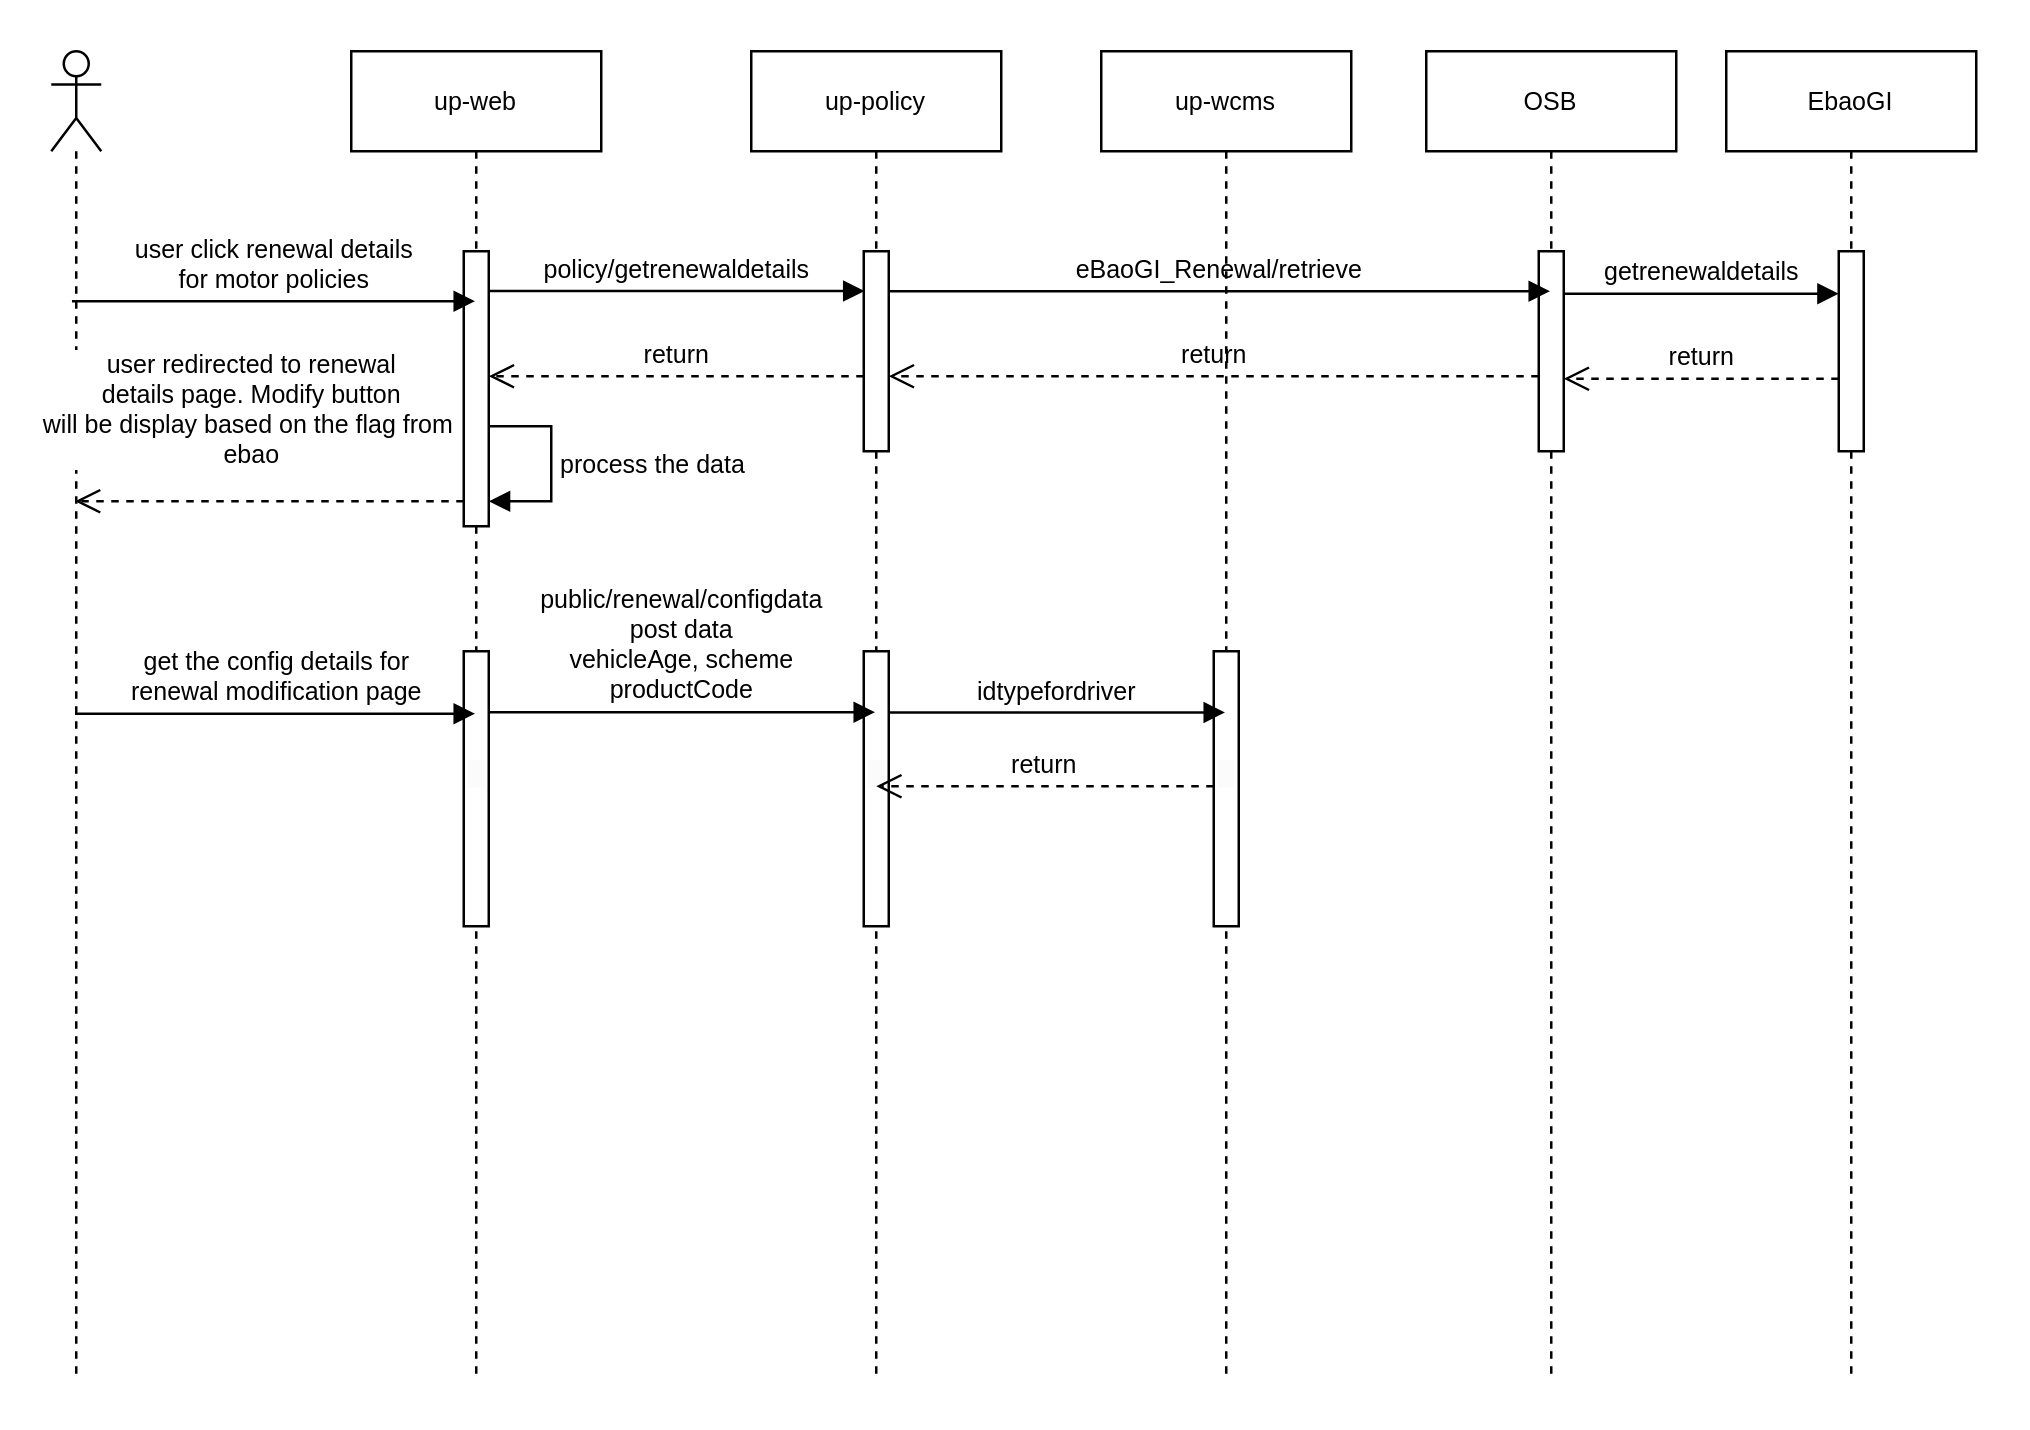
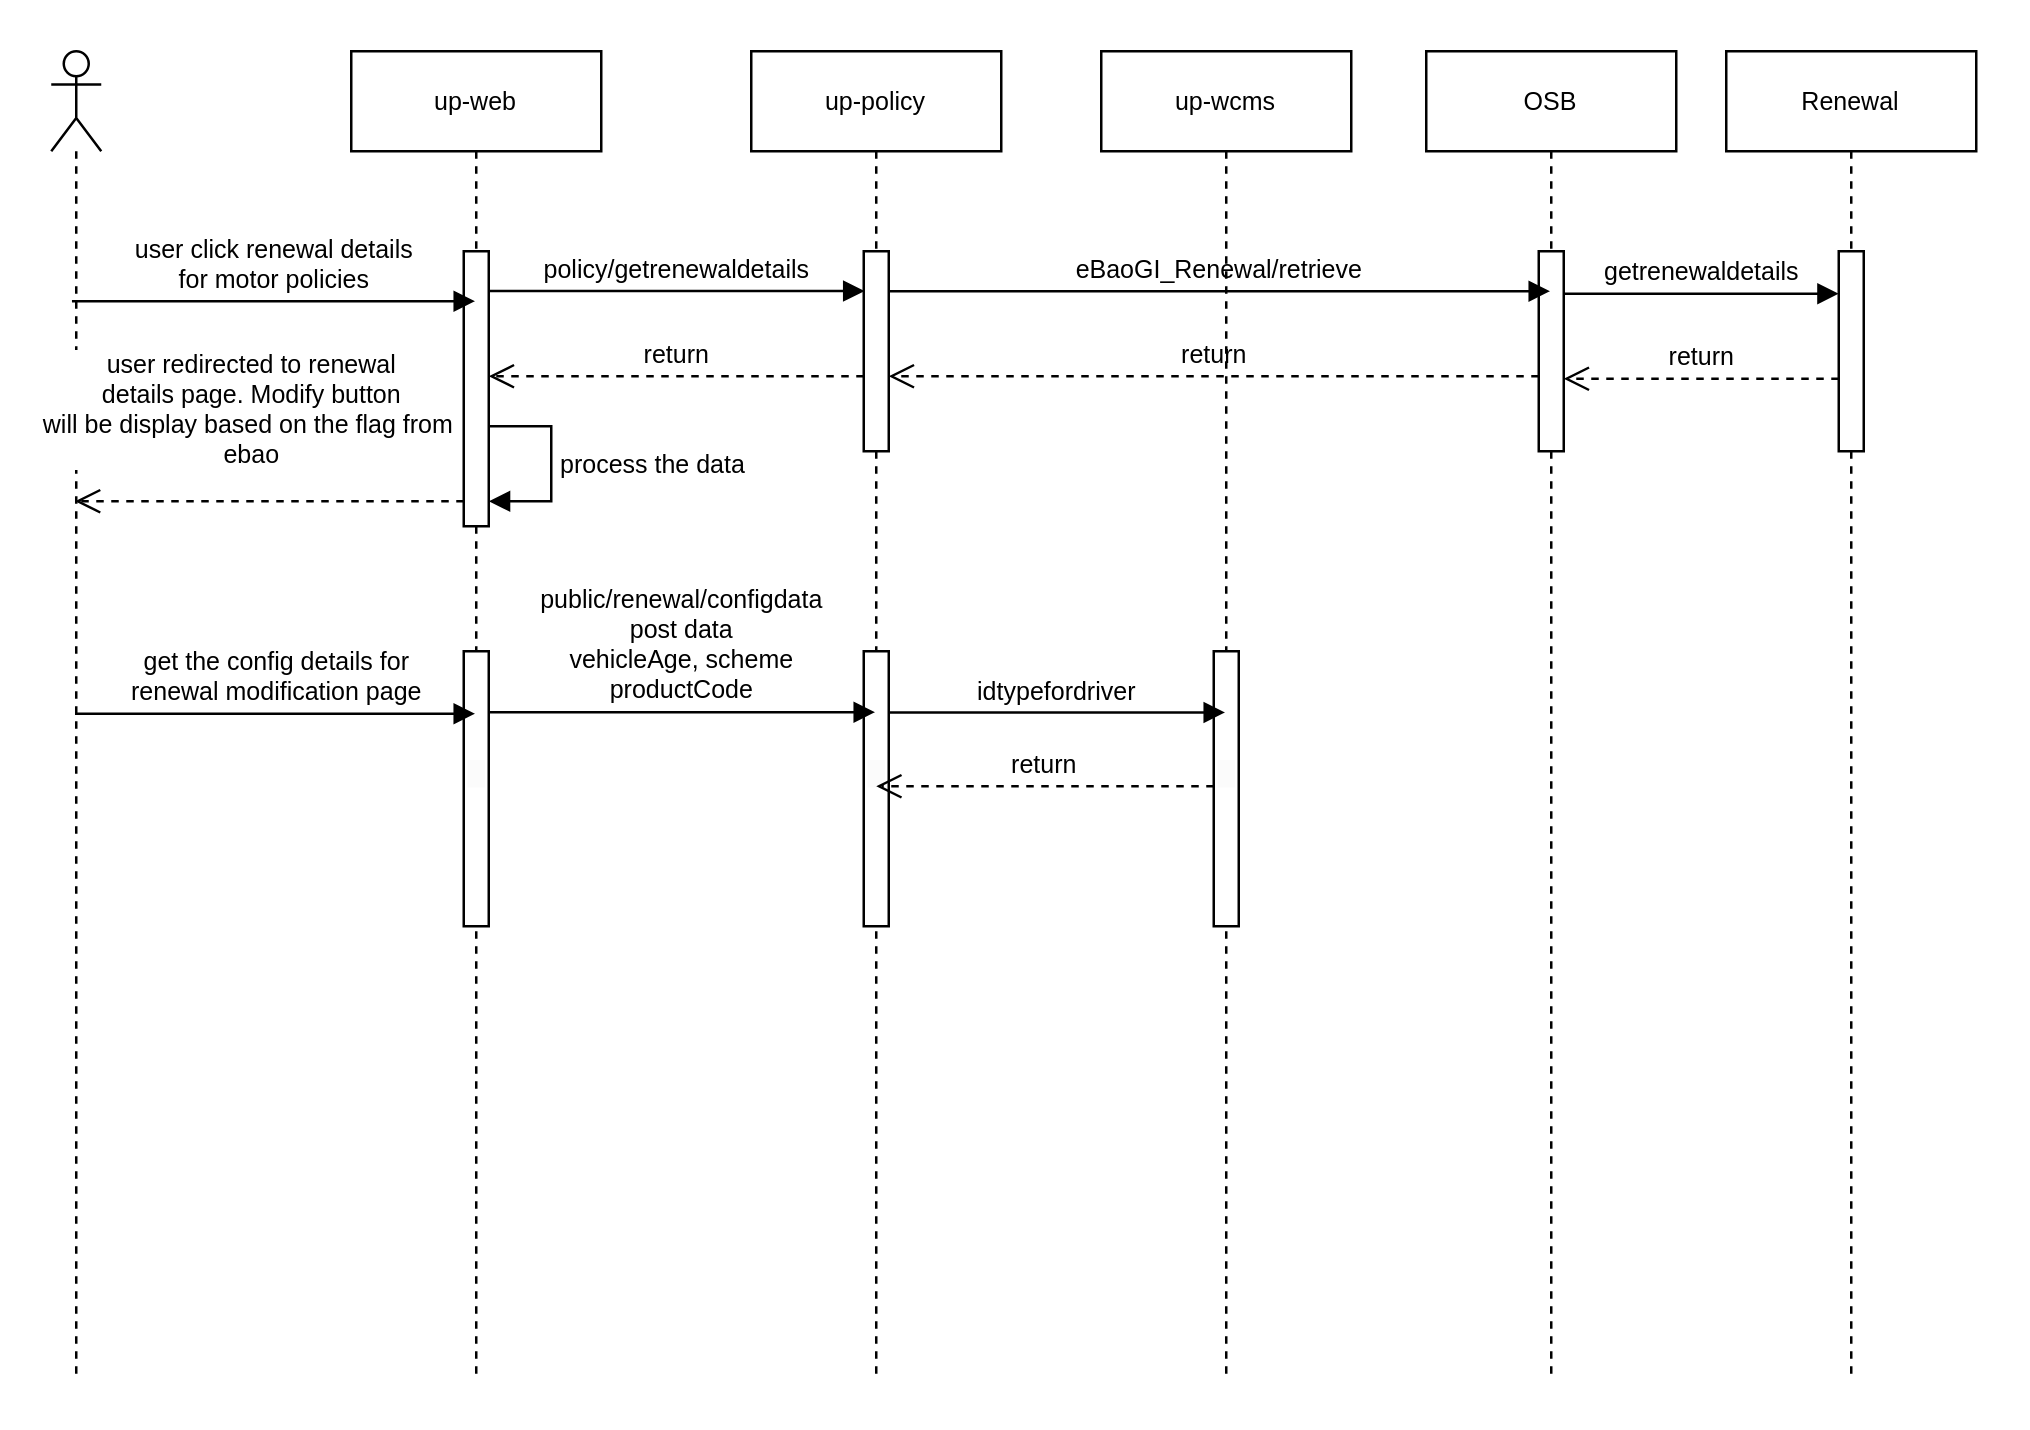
  <mxCell id="0" />
  <mxCell id="1" parent="0" />
  <mxCell id="2" value="" style="shape=umlLifeline;perimeter=lifelinePerimeter;whiteSpace=wrap;html=1;container=1;dropTarget=0;collapsible=0;recursiveResize=0;outlineConnect=0;portConstraint=eastwest;newEdgeStyle={&quot;curved&quot;:0,&quot;rounded&quot;:0};participant=umlActor;fontSize=10;" parent="1" vertex="1"><mxGeometry x="20" y="20" width="20" height="530" as="geometry" /></mxCell>
  <mxCell id="3" value="OSB" style="shape=umlLifeline;perimeter=lifelinePerimeter;whiteSpace=wrap;html=1;container=1;dropTarget=0;collapsible=0;recursiveResize=0;outlineConnect=0;portConstraint=eastwest;newEdgeStyle={&quot;curved&quot;:0,&quot;rounded&quot;:0};fontSize=10;" parent="1" vertex="1"><mxGeometry x="570" y="20" width="100" height="530" as="geometry" /></mxCell>
  <mxCell id="4" value="" style="html=1;points=[[0,0,0,0,5],[0,1,0,0,-5],[1,0,0,0,5],[1,1,0,0,-5]];perimeter=orthogonalPerimeter;outlineConnect=0;targetShapes=umlLifeline;portConstraint=eastwest;newEdgeStyle={&quot;curved&quot;:0,&quot;rounded&quot;:0};fontSize=10;" parent="3" vertex="1"><mxGeometry x="45" y="80" width="10" height="80" as="geometry" /></mxCell>
- <mxCell id="5" value="EbaoGI" style="shape=umlLifeline;perimeter=lifelinePerimeter;whiteSpace=wrap;html=1;container=1;dropTarget=0;collapsible=0;recursiveResize=0;outlineConnect=0;portConstraint=eastwest;newEdgeStyle={&quot;curved&quot;:0,&quot;rounded&quot;:0};fontSize=10;" parent="1" vertex="1"><mxGeometry x="690" y="20" width="100" height="530" as="geometry" /></mxCell>
+ <mxCell id="5" value="Renewal" style="shape=umlLifeline;perimeter=lifelinePerimeter;whiteSpace=wrap;html=1;container=1;dropTarget=0;collapsible=0;recursiveResize=0;outlineConnect=0;portConstraint=eastwest;newEdgeStyle={&quot;curved&quot;:0,&quot;rounded&quot;:0};fontSize=10;" parent="1" vertex="1"><mxGeometry x="690" y="20" width="100" height="530" as="geometry" /></mxCell>
  <mxCell id="6" value="" style="html=1;points=[[0,0,0,0,5],[0,1,0,0,-5],[1,0,0,0,5],[1,1,0,0,-5]];perimeter=orthogonalPerimeter;outlineConnect=0;targetShapes=umlLifeline;portConstraint=eastwest;newEdgeStyle={&quot;curved&quot;:0,&quot;rounded&quot;:0};fontSize=10;" parent="5" vertex="1"><mxGeometry x="45" y="80" width="10" height="80" as="geometry" /></mxCell>
  <mxCell id="7" value="up-web" style="shape=umlLifeline;perimeter=lifelinePerimeter;whiteSpace=wrap;html=1;container=1;dropTarget=0;collapsible=0;recursiveResize=0;outlineConnect=0;portConstraint=eastwest;newEdgeStyle={&quot;curved&quot;:0,&quot;rounded&quot;:0};fontSize=10;" parent="1" vertex="1"><mxGeometry x="140" y="20" width="100" height="530" as="geometry" /></mxCell>
  <mxCell id="8" value="" style="html=1;points=[[0,0,0,0,5],[0,1,0,0,-5],[1,0,0,0,5],[1,1,0,0,-5]];perimeter=orthogonalPerimeter;outlineConnect=0;targetShapes=umlLifeline;portConstraint=eastwest;newEdgeStyle={&quot;curved&quot;:0,&quot;rounded&quot;:0};fontSize=10;" parent="7" vertex="1"><mxGeometry x="45" y="80" width="10" height="110" as="geometry" /></mxCell>
  <mxCell id="9" value="process the data" style="html=1;align=left;spacingLeft=2;endArrow=block;rounded=0;edgeStyle=orthogonalEdgeStyle;curved=0;rounded=0;fontSize=10;" parent="7" source="8" target="8" edge="1"><mxGeometry relative="1" as="geometry"><mxPoint x="90" y="150" as="sourcePoint" /><Array as="points"><mxPoint x="80" y="150" /><mxPoint x="80" y="180" /></Array><mxPoint x="95" y="180" as="targetPoint" /></mxGeometry></mxCell>
  <mxCell id="10" value="&#10;&lt;span style=&quot;color: rgba(0, 0, 0, 0); font-family: monospace; font-size: 10px; font-style: normal; font-variant-ligatures: normal; font-variant-caps: normal; font-weight: 400; letter-spacing: normal; orphans: 2; text-align: start; text-indent: 0px; text-transform: none; widows: 2; word-spacing: 0px; -webkit-text-stroke-width: 0px; background-color: rgb(251, 251, 251); text-decoration-thickness: initial; text-decoration-style: initial; text-decoration-color: initial; float: none; display: inline !important;&quot;&gt;&amp;nbsp;&lt;/span&gt;&#10;&#10;" style="html=1;points=[[0,0,0,0,5],[0,1,0,0,-5],[1,0,0,0,5],[1,1,0,0,-5]];perimeter=orthogonalPerimeter;outlineConnect=0;targetShapes=umlLifeline;portConstraint=eastwest;newEdgeStyle={&quot;curved&quot;:0,&quot;rounded&quot;:0};fontSize=10;" parent="7" vertex="1"><mxGeometry x="45" y="240" width="10" height="110" as="geometry" /></mxCell>
  <mxCell id="11" value="up-policy" style="shape=umlLifeline;perimeter=lifelinePerimeter;whiteSpace=wrap;html=1;container=1;dropTarget=0;collapsible=0;recursiveResize=0;outlineConnect=0;portConstraint=eastwest;newEdgeStyle={&quot;curved&quot;:0,&quot;rounded&quot;:0};fontSize=10;" parent="1" vertex="1"><mxGeometry x="300" y="20" width="100" height="530" as="geometry" /></mxCell>
  <mxCell id="12" value="" style="html=1;points=[[0,0,0,0,5],[0,1,0,0,-5],[1,0,0,0,5],[1,1,0,0,-5]];perimeter=orthogonalPerimeter;outlineConnect=0;targetShapes=umlLifeline;portConstraint=eastwest;newEdgeStyle={&quot;curved&quot;:0,&quot;rounded&quot;:0};fontSize=10;" parent="11" vertex="1"><mxGeometry x="45" y="80" width="10" height="80" as="geometry" /></mxCell>
  <mxCell id="13" value="&#10;&lt;span style=&quot;color: rgba(0, 0, 0, 0); font-family: monospace; font-size: 10px; font-style: normal; font-variant-ligatures: normal; font-variant-caps: normal; font-weight: 400; letter-spacing: normal; orphans: 2; text-align: start; text-indent: 0px; text-transform: none; widows: 2; word-spacing: 0px; -webkit-text-stroke-width: 0px; background-color: rgb(251, 251, 251); text-decoration-thickness: initial; text-decoration-style: initial; text-decoration-color: initial; float: none; display: inline !important;&quot;&gt;&amp;nbsp;&lt;/span&gt;&#10;&#10;" style="html=1;points=[[0,0,0,0,5],[0,1,0,0,-5],[1,0,0,0,5],[1,1,0,0,-5]];perimeter=orthogonalPerimeter;outlineConnect=0;targetShapes=umlLifeline;portConstraint=eastwest;newEdgeStyle={&quot;curved&quot;:0,&quot;rounded&quot;:0};fontSize=10;" parent="11" vertex="1"><mxGeometry x="45" y="240" width="10" height="110" as="geometry" /></mxCell>
  <mxCell id="14" value="&lt;font style=&quot;font-size: 10px;&quot;&gt;user click renewal details&lt;br style=&quot;font-size: 10px;&quot;&gt;for motor policies&lt;/font&gt;" style="html=1;verticalAlign=bottom;endArrow=block;curved=0;rounded=0;fontSize=10;" parent="1" target="7" edge="1"><mxGeometry width="80" relative="1" as="geometry"><mxPoint x="28.278" y="120" as="sourcePoint" /><mxPoint x="150" y="120" as="targetPoint" /></mxGeometry></mxCell>
  <mxCell id="15" value="policy/getrenewaldetails" style="html=1;verticalAlign=bottom;endArrow=block;curved=0;rounded=0;fontSize=10;entryX=0.453;entryY=0.181;entryDx=0;entryDy=0;entryPerimeter=0;" parent="1" source="8" target="11" edge="1"><mxGeometry width="80" relative="1" as="geometry"><mxPoint x="250" y="120" as="sourcePoint" /><mxPoint x="290" y="120" as="targetPoint" /></mxGeometry></mxCell>
  <mxCell id="16" value="eBaoGI_Renewal/retrieve" style="html=1;verticalAlign=bottom;endArrow=block;curved=0;rounded=0;fontSize=10;" parent="1" target="3" edge="1"><mxGeometry width="80" relative="1" as="geometry"><mxPoint x="355" y="116" as="sourcePoint" /><mxPoint x="560" y="116" as="targetPoint" /></mxGeometry></mxCell>
  <mxCell id="17" value="getrenewaldetails" style="html=1;verticalAlign=bottom;endArrow=block;curved=0;rounded=0;fontSize=10;" parent="1" edge="1"><mxGeometry width="80" relative="1" as="geometry"><mxPoint x="625" y="117" as="sourcePoint" /><mxPoint x="735" y="117" as="targetPoint" /></mxGeometry></mxCell>
  <mxCell id="18" value="return" style="html=1;verticalAlign=bottom;endArrow=open;dashed=1;endSize=8;curved=0;rounded=0;fontSize=10;" parent="1" source="12" edge="1"><mxGeometry relative="1" as="geometry"><mxPoint x="310" y="160" as="sourcePoint" /><mxPoint x="195" y="150" as="targetPoint" /></mxGeometry></mxCell>
  <mxCell id="19" value="return" style="html=1;verticalAlign=bottom;endArrow=open;dashed=1;endSize=8;curved=0;rounded=0;fontSize=10;" parent="1" source="4" edge="1"><mxGeometry relative="1" as="geometry"><mxPoint x="485" y="150" as="sourcePoint" /><mxPoint x="355" y="150" as="targetPoint" /></mxGeometry></mxCell>
  <mxCell id="20" value="return" style="html=1;verticalAlign=bottom;endArrow=open;dashed=1;endSize=8;curved=0;rounded=0;fontSize=10;" parent="1" edge="1"><mxGeometry relative="1" as="geometry"><mxPoint x="735" y="151" as="sourcePoint" /><mxPoint x="625" y="151" as="targetPoint" /></mxGeometry></mxCell>
  <mxCell id="21" value="user redirected to renewal&lt;br style=&quot;font-size: 10px;&quot;&gt;details page. Modify button&lt;br style=&quot;font-size: 10px;&quot;&gt;will be display based on the flag from&amp;nbsp;&lt;br style=&quot;font-size: 10px;&quot;&gt;ebao" style="html=1;verticalAlign=bottom;endArrow=open;dashed=1;endSize=8;curved=0;rounded=0;fontSize=10;" parent="1" edge="1"><mxGeometry x="0.093" y="-10" relative="1" as="geometry"><mxPoint x="185" y="200" as="sourcePoint" /><mxPoint x="29.5" y="200" as="targetPoint" /><mxPoint as="offset" /></mxGeometry></mxCell>
  <mxCell id="22" value="get the config details for&lt;br style=&quot;font-size: 10px;&quot;&gt;renewal modification page" style="html=1;verticalAlign=bottom;endArrow=block;curved=0;rounded=0;fontSize=10;" parent="1" source="2" target="7" edge="1"><mxGeometry x="-0.002" width="80" relative="1" as="geometry"><mxPoint x="90" y="280" as="sourcePoint" /><mxPoint x="120" y="284.17" as="targetPoint" /><mxPoint as="offset" /></mxGeometry></mxCell>
  <mxCell id="23" value="up-wcms" style="shape=umlLifeline;perimeter=lifelinePerimeter;whiteSpace=wrap;html=1;container=1;dropTarget=0;collapsible=0;recursiveResize=0;outlineConnect=0;portConstraint=eastwest;newEdgeStyle={&quot;curved&quot;:0,&quot;rounded&quot;:0};fontSize=10;" parent="1" vertex="1"><mxGeometry x="440" y="20" width="100" height="530" as="geometry" /></mxCell>
  <mxCell id="24" value="&#10;&lt;span style=&quot;color: rgba(0, 0, 0, 0); font-family: monospace; font-size: 10px; font-style: normal; font-variant-ligatures: normal; font-variant-caps: normal; font-weight: 400; letter-spacing: normal; orphans: 2; text-align: start; text-indent: 0px; text-transform: none; widows: 2; word-spacing: 0px; -webkit-text-stroke-width: 0px; background-color: rgb(251, 251, 251); text-decoration-thickness: initial; text-decoration-style: initial; text-decoration-color: initial; float: none; display: inline !important;&quot;&gt;&amp;nbsp;&lt;/span&gt;&#10;&#10;" style="html=1;points=[[0,0,0,0,5],[0,1,0,0,-5],[1,0,0,0,5],[1,1,0,0,-5]];perimeter=orthogonalPerimeter;outlineConnect=0;targetShapes=umlLifeline;portConstraint=eastwest;newEdgeStyle={&quot;curved&quot;:0,&quot;rounded&quot;:0};fontSize=10;" parent="23" vertex="1"><mxGeometry x="45" y="240" width="10" height="110" as="geometry" /></mxCell>
  <mxCell id="25" value="public/renewal/configdata&lt;br style=&quot;font-size: 10px;&quot;&gt;post data&lt;br style=&quot;font-size: 10px;&quot;&gt;vehicleAge, scheme&lt;br style=&quot;font-size: 10px;&quot;&gt;productCode" style="html=1;verticalAlign=bottom;endArrow=block;curved=0;rounded=0;fontSize=10;" parent="1" edge="1"><mxGeometry x="-0.002" width="80" relative="1" as="geometry"><mxPoint x="195" y="284.38" as="sourcePoint" /><mxPoint x="349.5" y="284.38" as="targetPoint" /><mxPoint as="offset" /></mxGeometry></mxCell>
  <mxCell id="26" value="idtypefordriver" style="html=1;verticalAlign=bottom;endArrow=block;curved=0;rounded=0;fontSize=10;" edge="1" parent="1"><mxGeometry x="-0.002" width="80" relative="1" as="geometry"><mxPoint x="355" y="284.5" as="sourcePoint" /><mxPoint x="489.5" y="284.5" as="targetPoint" /><mxPoint as="offset" /></mxGeometry></mxCell>
  <mxCell id="27" value="return" style="html=1;verticalAlign=bottom;endArrow=open;dashed=1;endSize=8;curved=0;rounded=0;fontSize=10;" edge="1" parent="1"><mxGeometry relative="1" as="geometry"><mxPoint x="485" y="314" as="sourcePoint" /><mxPoint x="350" y="314" as="targetPoint" /></mxGeometry></mxCell>
